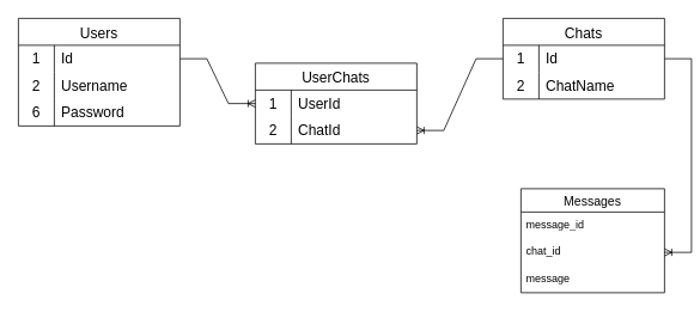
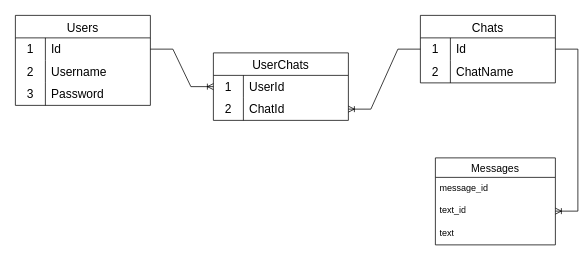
  <mxCell id="0" />
  <mxCell id="1" parent="0" />
  <mxCell id="2" value="Users" style="shape=table;startSize=30;container=1;collapsible=0;childLayout=tableLayout;fixedRows=1;rowLines=0;fontStyle=0;strokeColor=default;fontSize=16;" vertex="1" parent="1"><mxGeometry x="20" y="20" width="180" height="120" as="geometry" /></mxCell>
  <mxCell id="3" value="" style="shape=tableRow;horizontal=0;startSize=0;swimlaneHead=0;swimlaneBody=0;top=0;left=0;bottom=0;right=0;collapsible=0;dropTarget=0;fillColor=none;points=[[0,0.5],[1,0.5]];portConstraint=eastwest;strokeColor=inherit;fontSize=16;" vertex="1" parent="2"><mxGeometry y="30" width="180" height="30" as="geometry" /></mxCell>
  <mxCell id="4" value="1" style="shape=partialRectangle;html=1;whiteSpace=wrap;connectable=0;fillColor=none;top=0;left=0;bottom=0;right=0;overflow=hidden;pointerEvents=1;strokeColor=inherit;fontSize=16;" vertex="1" parent="3"><mxGeometry width="40" height="30" as="geometry"><mxRectangle width="40" height="30" as="alternateBounds" /></mxGeometry></mxCell>
  <mxCell id="5" value="Id" style="shape=partialRectangle;html=1;whiteSpace=wrap;connectable=0;fillColor=none;top=0;left=0;bottom=0;right=0;align=left;spacingLeft=6;overflow=hidden;strokeColor=inherit;fontSize=16;" vertex="1" parent="3"><mxGeometry x="40" width="140" height="30" as="geometry"><mxRectangle width="140" height="30" as="alternateBounds" /></mxGeometry></mxCell>
  <mxCell id="6" value="" style="shape=tableRow;horizontal=0;startSize=0;swimlaneHead=0;swimlaneBody=0;top=0;left=0;bottom=0;right=0;collapsible=0;dropTarget=0;fillColor=none;points=[[0,0.5],[1,0.5]];portConstraint=eastwest;strokeColor=inherit;fontSize=16;" vertex="1" parent="2"><mxGeometry y="60" width="180" height="30" as="geometry" /></mxCell>
  <mxCell id="7" value="2" style="shape=partialRectangle;html=1;whiteSpace=wrap;connectable=0;fillColor=none;top=0;left=0;bottom=0;right=0;overflow=hidden;strokeColor=inherit;fontSize=16;" vertex="1" parent="6"><mxGeometry width="40" height="30" as="geometry"><mxRectangle width="40" height="30" as="alternateBounds" /></mxGeometry></mxCell>
  <mxCell id="8" value="Username" style="shape=partialRectangle;html=1;whiteSpace=wrap;connectable=0;fillColor=none;top=0;left=0;bottom=0;right=0;align=left;spacingLeft=6;overflow=hidden;strokeColor=inherit;fontSize=16;" vertex="1" parent="6"><mxGeometry x="40" width="140" height="30" as="geometry"><mxRectangle width="140" height="30" as="alternateBounds" /></mxGeometry></mxCell>
  <mxCell id="9" value="" style="shape=tableRow;horizontal=0;startSize=0;swimlaneHead=0;swimlaneBody=0;top=0;left=0;bottom=0;right=0;collapsible=0;dropTarget=0;fillColor=none;points=[[0,0.5],[1,0.5]];portConstraint=eastwest;strokeColor=inherit;fontSize=16;" vertex="1" parent="2"><mxGeometry y="90" width="180" height="30" as="geometry" /></mxCell>
- <mxCell id="10" value="6" style="shape=partialRectangle;html=1;whiteSpace=wrap;connectable=0;fillColor=none;top=0;left=0;bottom=0;right=0;overflow=hidden;strokeColor=inherit;fontSize=16;" vertex="1" parent="9"><mxGeometry width="40" height="30" as="geometry"><mxRectangle width="40" height="30" as="alternateBounds" /></mxGeometry></mxCell>
+ <mxCell id="10" value="3" style="shape=partialRectangle;html=1;whiteSpace=wrap;connectable=0;fillColor=none;top=0;left=0;bottom=0;right=0;overflow=hidden;strokeColor=inherit;fontSize=16;" vertex="1" parent="9"><mxGeometry width="40" height="30" as="geometry"><mxRectangle width="40" height="30" as="alternateBounds" /></mxGeometry></mxCell>
  <mxCell id="11" value="Password" style="shape=partialRectangle;html=1;whiteSpace=wrap;connectable=0;fillColor=none;top=0;left=0;bottom=0;right=0;align=left;spacingLeft=6;overflow=hidden;strokeColor=inherit;fontSize=16;" vertex="1" parent="9"><mxGeometry x="40" width="140" height="30" as="geometry"><mxRectangle width="140" height="30" as="alternateBounds" /></mxGeometry></mxCell>
  <mxCell id="12" value="Chats" style="shape=table;startSize=30;container=1;collapsible=0;childLayout=tableLayout;fixedRows=1;rowLines=0;fontStyle=0;strokeColor=default;fontSize=16;" vertex="1" parent="1"><mxGeometry x="560" y="20" width="180" height="90" as="geometry" /></mxCell>
  <mxCell id="13" value="" style="shape=tableRow;horizontal=0;startSize=0;swimlaneHead=0;swimlaneBody=0;top=0;left=0;bottom=0;right=0;collapsible=0;dropTarget=0;fillColor=none;points=[[0,0.5],[1,0.5]];portConstraint=eastwest;strokeColor=inherit;fontSize=16;" vertex="1" parent="12"><mxGeometry y="30" width="180" height="30" as="geometry" /></mxCell>
  <mxCell id="14" value="1" style="shape=partialRectangle;html=1;whiteSpace=wrap;connectable=0;fillColor=none;top=0;left=0;bottom=0;right=0;overflow=hidden;pointerEvents=1;strokeColor=inherit;fontSize=16;" vertex="1" parent="13"><mxGeometry width="40" height="30" as="geometry"><mxRectangle width="40" height="30" as="alternateBounds" /></mxGeometry></mxCell>
  <mxCell id="15" value="Id" style="shape=partialRectangle;html=1;whiteSpace=wrap;connectable=0;fillColor=none;top=0;left=0;bottom=0;right=0;align=left;spacingLeft=6;overflow=hidden;strokeColor=inherit;fontSize=16;" vertex="1" parent="13"><mxGeometry x="40" width="140" height="30" as="geometry"><mxRectangle width="140" height="30" as="alternateBounds" /></mxGeometry></mxCell>
  <mxCell id="16" value="" style="shape=tableRow;horizontal=0;startSize=0;swimlaneHead=0;swimlaneBody=0;top=0;left=0;bottom=0;right=0;collapsible=0;dropTarget=0;fillColor=none;points=[[0,0.5],[1,0.5]];portConstraint=eastwest;strokeColor=inherit;fontSize=16;" vertex="1" parent="12"><mxGeometry y="60" width="180" height="30" as="geometry" /></mxCell>
  <mxCell id="17" value="2" style="shape=partialRectangle;html=1;whiteSpace=wrap;connectable=0;fillColor=none;top=0;left=0;bottom=0;right=0;overflow=hidden;strokeColor=inherit;fontSize=16;" vertex="1" parent="16"><mxGeometry width="40" height="30" as="geometry"><mxRectangle width="40" height="30" as="alternateBounds" /></mxGeometry></mxCell>
  <mxCell id="18" value="ChatName" style="shape=partialRectangle;html=1;whiteSpace=wrap;connectable=0;fillColor=none;top=0;left=0;bottom=0;right=0;align=left;spacingLeft=6;overflow=hidden;strokeColor=inherit;fontSize=16;" vertex="1" parent="16"><mxGeometry x="40" width="140" height="30" as="geometry"><mxRectangle width="140" height="30" as="alternateBounds" /></mxGeometry></mxCell>
  <mxCell id="19" value="UserChats" style="shape=table;startSize=30;container=1;collapsible=0;childLayout=tableLayout;fixedRows=1;rowLines=0;fontStyle=0;strokeColor=default;fontSize=16;" vertex="1" parent="1"><mxGeometry x="284" y="70" width="180" height="90" as="geometry" /></mxCell>
  <mxCell id="20" value="" style="shape=tableRow;horizontal=0;startSize=0;swimlaneHead=0;swimlaneBody=0;top=0;left=0;bottom=0;right=0;collapsible=0;dropTarget=0;fillColor=none;points=[[0,0.5],[1,0.5]];portConstraint=eastwest;strokeColor=inherit;fontSize=16;" vertex="1" parent="19"><mxGeometry y="30" width="180" height="30" as="geometry" /></mxCell>
  <mxCell id="21" value="1" style="shape=partialRectangle;html=1;whiteSpace=wrap;connectable=0;fillColor=none;top=0;left=0;bottom=0;right=0;overflow=hidden;pointerEvents=1;strokeColor=inherit;fontSize=16;" vertex="1" parent="20"><mxGeometry width="40" height="30" as="geometry"><mxRectangle width="40" height="30" as="alternateBounds" /></mxGeometry></mxCell>
  <mxCell id="22" value="UserId" style="shape=partialRectangle;html=1;whiteSpace=wrap;connectable=0;fillColor=none;top=0;left=0;bottom=0;right=0;align=left;spacingLeft=6;overflow=hidden;strokeColor=inherit;fontSize=16;" vertex="1" parent="20"><mxGeometry x="40" width="140" height="30" as="geometry"><mxRectangle width="140" height="30" as="alternateBounds" /></mxGeometry></mxCell>
  <mxCell id="23" value="" style="shape=tableRow;horizontal=0;startSize=0;swimlaneHead=0;swimlaneBody=0;top=0;left=0;bottom=0;right=0;collapsible=0;dropTarget=0;fillColor=none;points=[[0,0.5],[1,0.5]];portConstraint=eastwest;strokeColor=inherit;fontSize=16;" vertex="1" parent="19"><mxGeometry y="60" width="180" height="30" as="geometry" /></mxCell>
  <mxCell id="24" value="2" style="shape=partialRectangle;html=1;whiteSpace=wrap;connectable=0;fillColor=none;top=0;left=0;bottom=0;right=0;overflow=hidden;strokeColor=inherit;fontSize=16;" vertex="1" parent="23"><mxGeometry width="40" height="30" as="geometry"><mxRectangle width="40" height="30" as="alternateBounds" /></mxGeometry></mxCell>
  <mxCell id="25" value="ChatId" style="shape=partialRectangle;html=1;whiteSpace=wrap;connectable=0;fillColor=none;top=0;left=0;bottom=0;right=0;align=left;spacingLeft=6;overflow=hidden;strokeColor=inherit;fontSize=16;" vertex="1" parent="23"><mxGeometry x="40" width="140" height="30" as="geometry"><mxRectangle width="140" height="30" as="alternateBounds" /></mxGeometry></mxCell>
  <mxCell id="26" value="" style="edgeStyle=entityRelationEdgeStyle;fontSize=12;html=1;endArrow=ERoneToMany;rounded=0;exitX=1;exitY=0.5;exitDx=0;exitDy=0;entryX=0;entryY=0.5;entryDx=0;entryDy=0;" edge="1" parent="1" source="3" target="20"><mxGeometry width="100" height="100" relative="1" as="geometry"><mxPoint x="320" y="260" as="sourcePoint" /><mxPoint x="420" y="160" as="targetPoint" /></mxGeometry></mxCell>
  <mxCell id="27" value="" style="edgeStyle=entityRelationEdgeStyle;fontSize=12;html=1;endArrow=ERoneToMany;rounded=0;entryX=1;entryY=0.5;entryDx=0;entryDy=0;exitX=0;exitY=0.5;exitDx=0;exitDy=0;" edge="1" parent="1" source="13" target="23"><mxGeometry width="100" height="100" relative="1" as="geometry"><mxPoint x="320" y="260" as="sourcePoint" /><mxPoint x="420" y="160" as="targetPoint" /></mxGeometry></mxCell>
  <mxCell id="28" value="Messages" style="swimlane;fontStyle=0;childLayout=stackLayout;horizontal=1;startSize=26;horizontalStack=0;resizeParent=1;resizeParentMax=0;resizeLast=0;collapsible=1;marginBottom=0;align=center;fontSize=14;" vertex="1" parent="1"><mxGeometry x="580" y="210" width="160" height="116" as="geometry" /></mxCell>
  <mxCell id="29" value="message_id" style="text;strokeColor=none;fillColor=none;spacingLeft=4;spacingRight=4;overflow=hidden;rotatable=0;points=[[0,0.5],[1,0.5]];portConstraint=eastwest;fontSize=12;whiteSpace=wrap;html=1;" vertex="1" parent="28"><mxGeometry y="26" width="160" height="30" as="geometry" /></mxCell>
- <mxCell id="30" value="chat_id" style="text;strokeColor=none;fillColor=none;spacingLeft=4;spacingRight=4;overflow=hidden;rotatable=0;points=[[0,0.5],[1,0.5]];portConstraint=eastwest;fontSize=12;whiteSpace=wrap;html=1;" vertex="1" parent="28"><mxGeometry y="56" width="160" height="30" as="geometry" /></mxCell>
- <mxCell id="31" value="message" style="text;strokeColor=none;fillColor=none;spacingLeft=4;spacingRight=4;overflow=hidden;rotatable=0;points=[[0,0.5],[1,0.5]];portConstraint=eastwest;fontSize=12;whiteSpace=wrap;html=1;" vertex="1" parent="28"><mxGeometry y="86" width="160" height="30" as="geometry" /></mxCell>
+ <mxCell id="30" value="text_id" style="text;strokeColor=none;fillColor=none;spacingLeft=4;spacingRight=4;overflow=hidden;rotatable=0;points=[[0,0.5],[1,0.5]];portConstraint=eastwest;fontSize=12;whiteSpace=wrap;html=1;" vertex="1" parent="28"><mxGeometry y="56" width="160" height="30" as="geometry" /></mxCell>
+ <mxCell id="31" value="text" style="text;strokeColor=none;fillColor=none;spacingLeft=4;spacingRight=4;overflow=hidden;rotatable=0;points=[[0,0.5],[1,0.5]];portConstraint=eastwest;fontSize=12;whiteSpace=wrap;html=1;" vertex="1" parent="28"><mxGeometry y="86" width="160" height="30" as="geometry" /></mxCell>
  <mxCell id="32" value="" style="edgeStyle=entityRelationEdgeStyle;fontSize=12;html=1;endArrow=ERoneToMany;rounded=0;entryX=1;entryY=0.5;entryDx=0;entryDy=0;exitX=1;exitY=0.5;exitDx=0;exitDy=0;" edge="1" parent="1" source="13" target="30"><mxGeometry width="100" height="100" relative="1" as="geometry"><mxPoint x="320" y="260" as="sourcePoint" /><mxPoint x="420" y="160" as="targetPoint" /></mxGeometry></mxCell>
